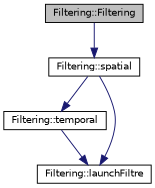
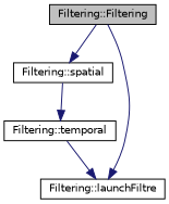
  digraph {
    rankdir=TB
    node [color=black fontname=Helvetica fontsize=10 shape=record]
    edge [color=midnightblue fontname=Helvetica fontsize=10 labelfontname=Helvetica labelfontsize=10 style=solid]
    n1 [fillcolor=grey75 fontcolor=black height=0.2 label="Filtering::Filtering" style=filled width=0.4]
    n2 [height=0.2 label="Filtering::spatial" width=0.4]
    n3 [height=0.2 label="Filtering::temporal" width=0.4]
    n4 [height=0.2 label="Filtering::launchFiltre" width=0.4]
    n1 -> n2
    n2 -> n3
-   n2 -> n4
+   n1 -> n4
    n3 -> n4
  }
